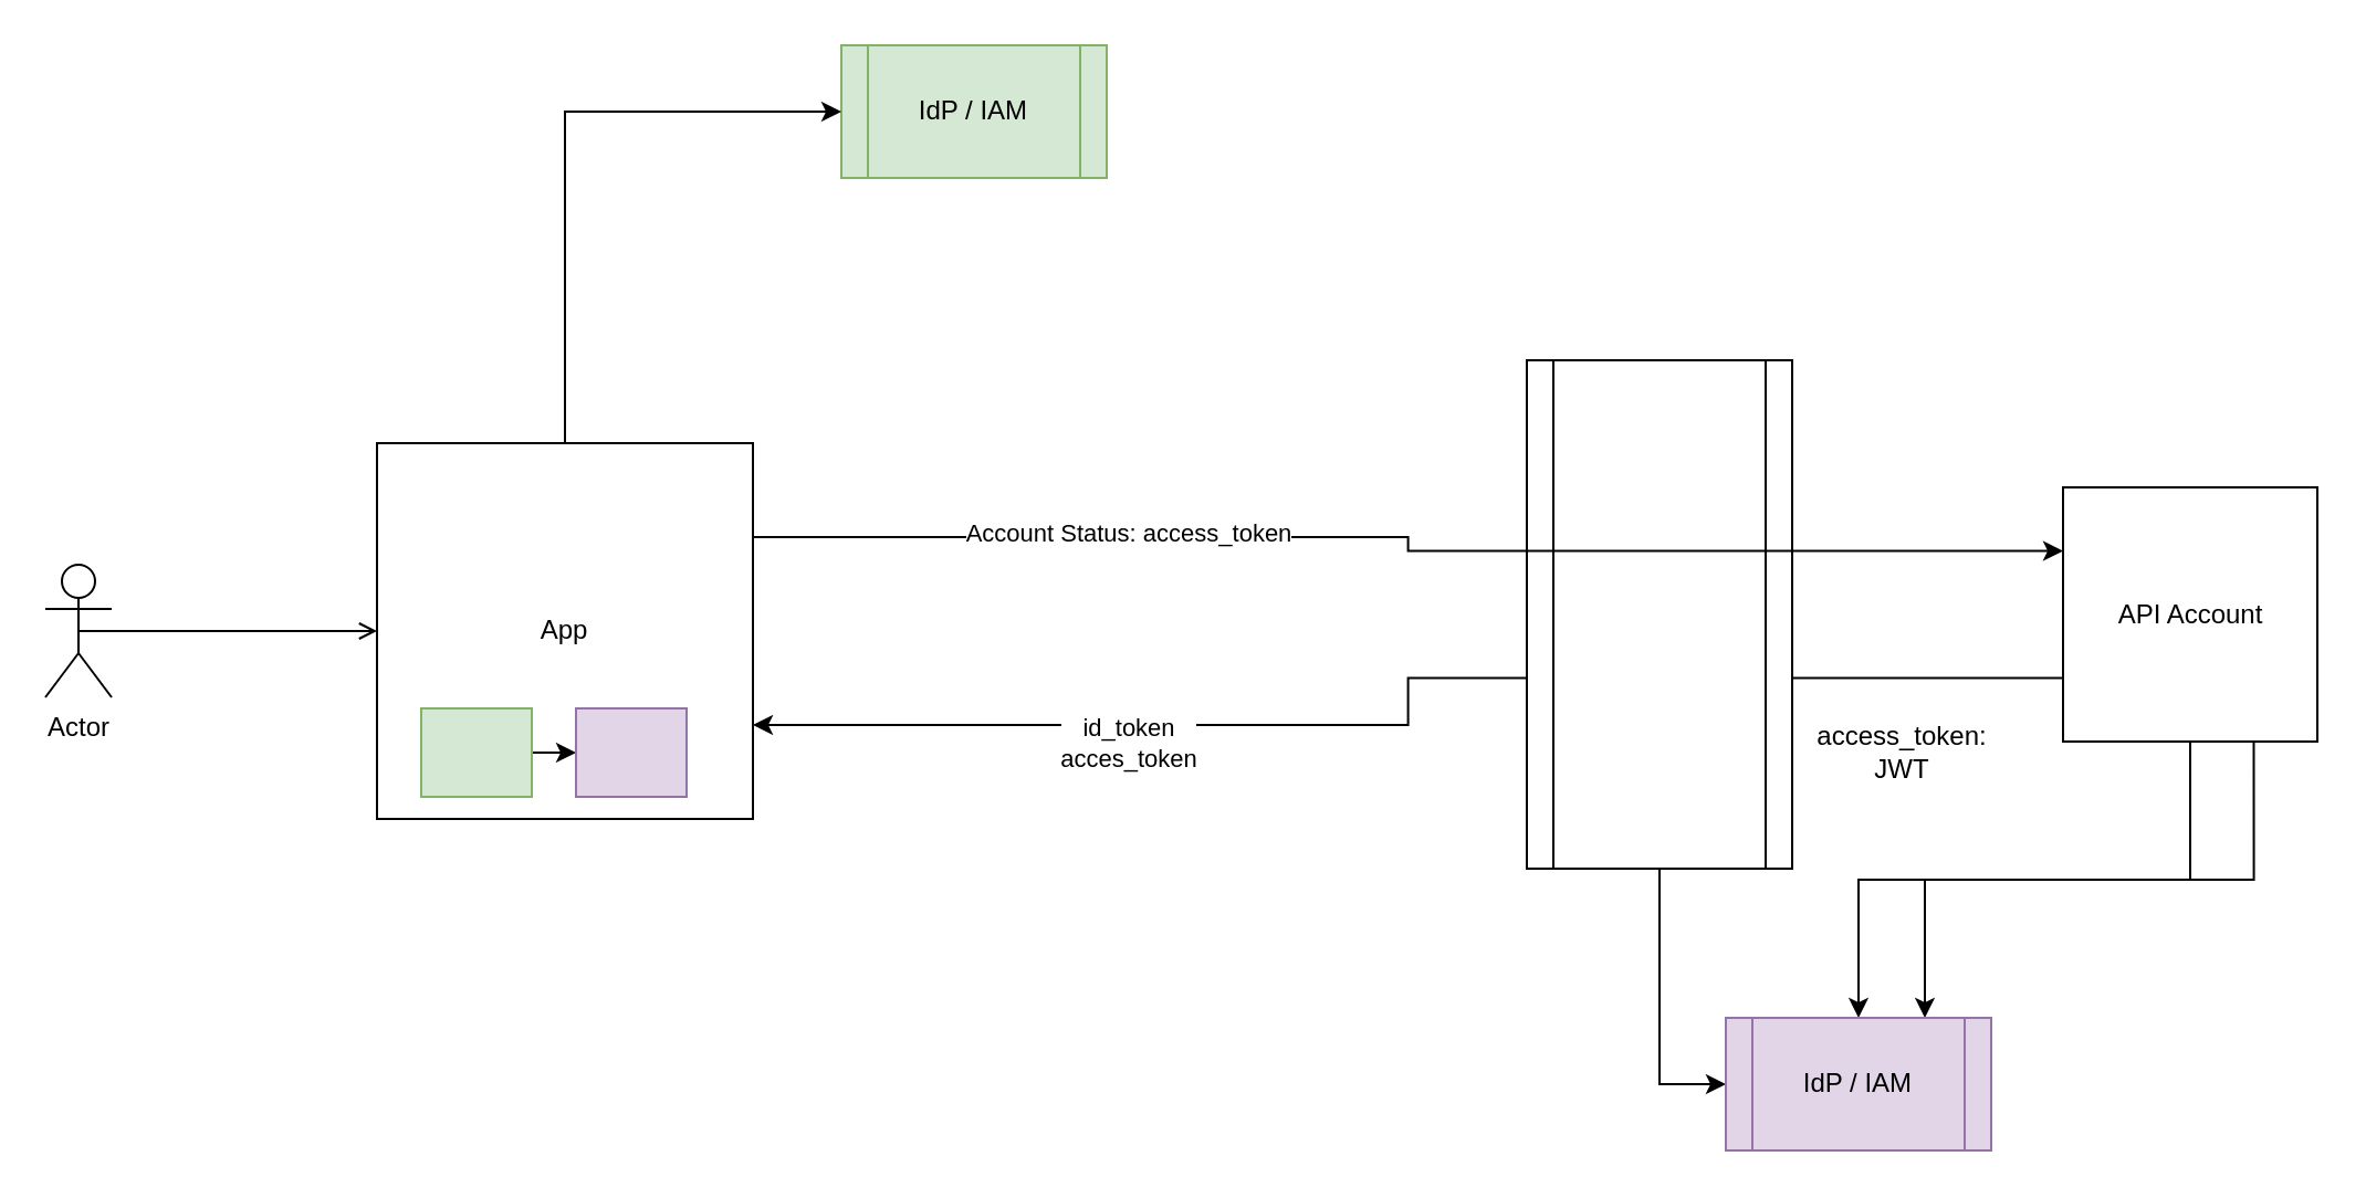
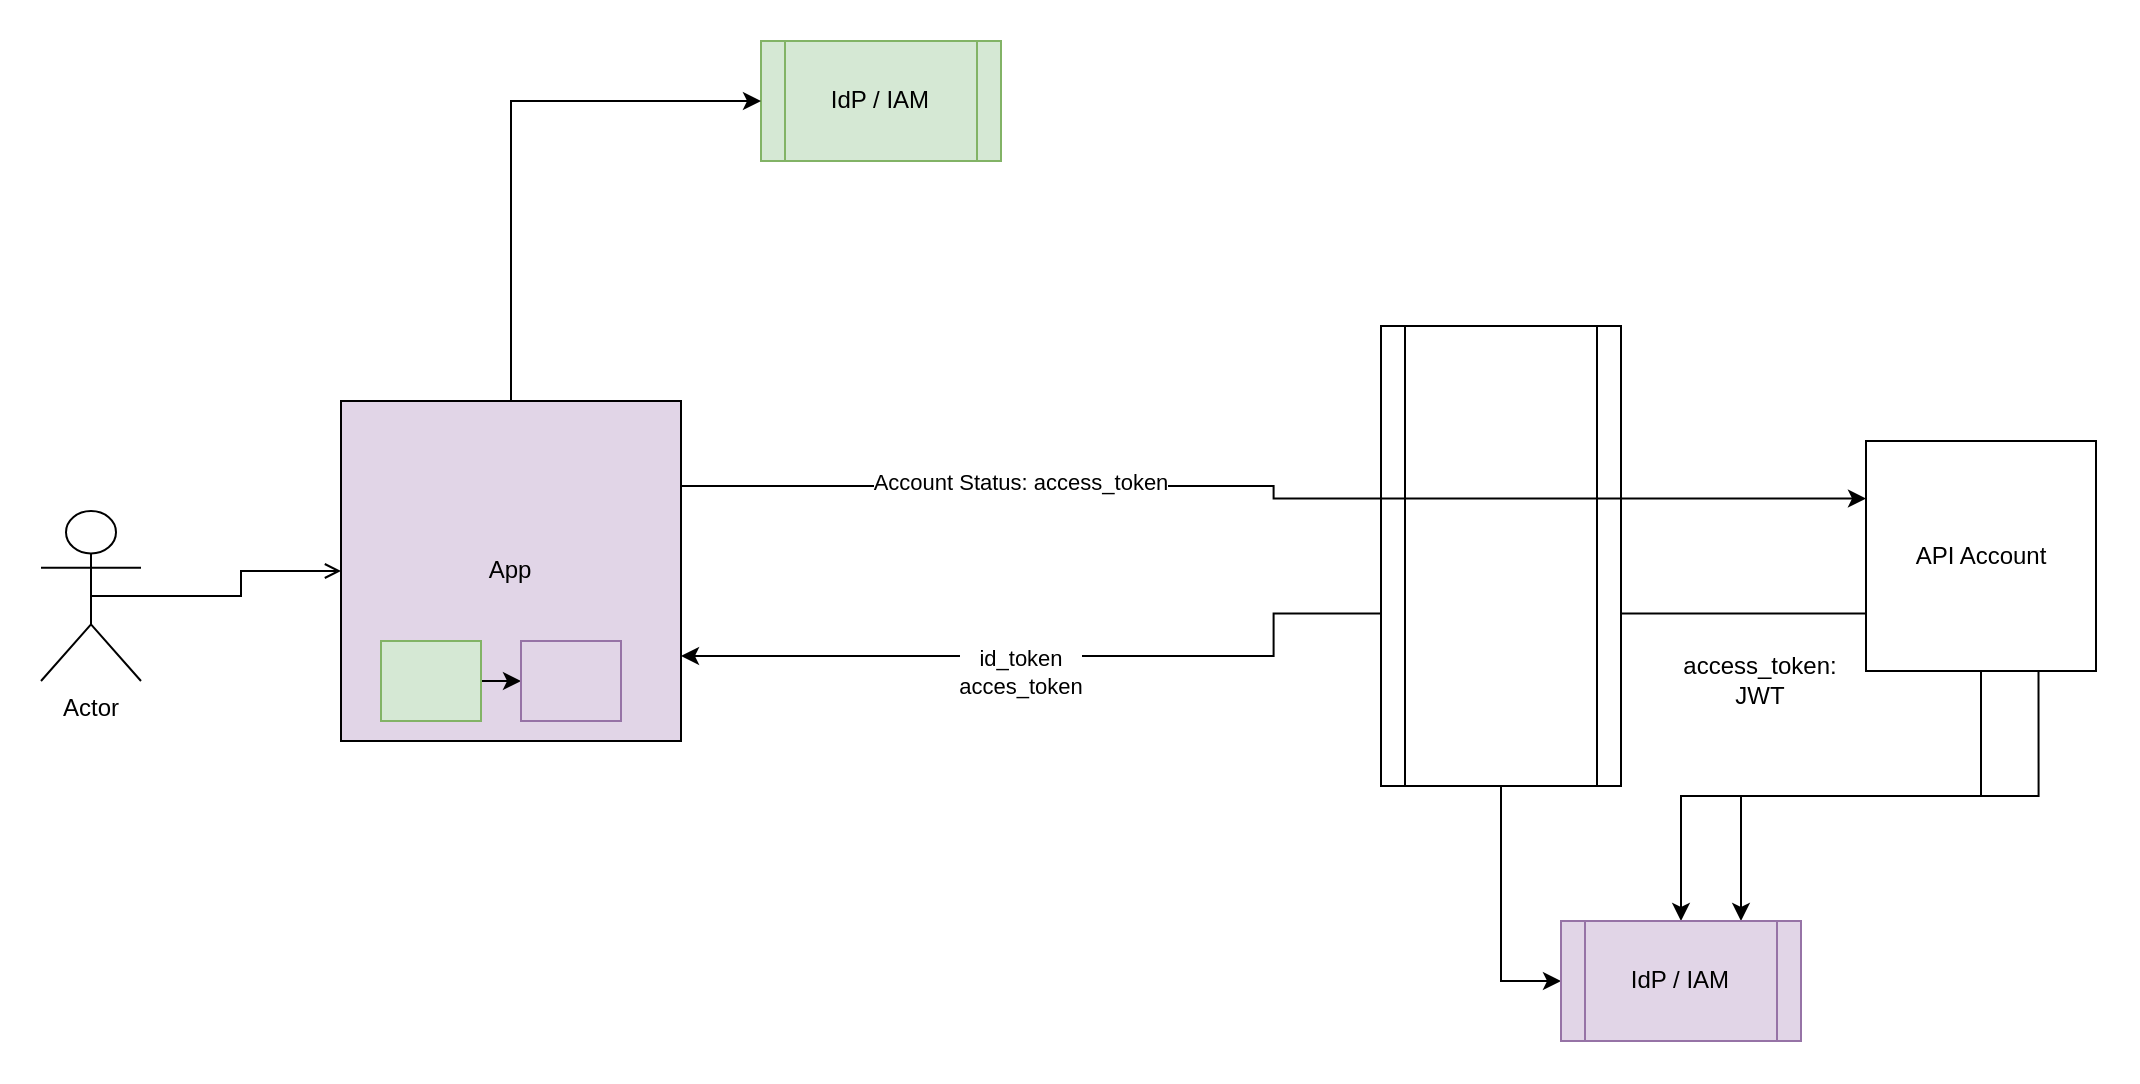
  <mxCell id="0" />
  <mxCell id="1" parent="0" />
  <mxCell id="2" style="edgeStyle=orthogonalEdgeStyle;rounded=0;orthogonalLoop=1;jettySize=auto;html=1;exitX=0.5;exitY=1;exitDx=0;exitDy=0;entryX=0.5;entryY=0;entryDx=0;entryDy=0;" edge="1" parent="1" source="6" target="16"><mxGeometry relative="1" as="geometry" /></mxCell>
  <mxCell id="3" style="edgeStyle=orthogonalEdgeStyle;rounded=0;orthogonalLoop=1;jettySize=auto;html=1;exitX=0;exitY=0.75;exitDx=0;exitDy=0;entryX=1;entryY=0.75;entryDx=0;entryDy=0;" edge="1" parent="1" source="6" target="15"><mxGeometry relative="1" as="geometry" /></mxCell>
  <mxCell id="4" value="id_token&lt;br&gt;acces_token" style="edgeLabel;html=1;align=center;verticalAlign=middle;resizable=0;points=[];" vertex="1" connectable="0" parent="3"><mxGeometry x="0.27" y="1" relative="1" as="geometry"><mxPoint x="-54" y="7" as="offset" /></mxGeometry></mxCell>
  <mxCell id="5" style="edgeStyle=orthogonalEdgeStyle;rounded=0;orthogonalLoop=1;jettySize=auto;html=1;exitX=0.75;exitY=1;exitDx=0;exitDy=0;entryX=0.75;entryY=0;entryDx=0;entryDy=0;" edge="1" parent="1" source="6" target="16"><mxGeometry relative="1" as="geometry" /></mxCell>
  <mxCell id="6" value="API Account" style="whiteSpace=wrap;html=1;aspect=fixed;" vertex="1" parent="1"><mxGeometry x="932.5" y="220" width="115" height="115" as="geometry" /></mxCell>
  <mxCell id="7" style="edgeStyle=orthogonalEdgeStyle;rounded=0;orthogonalLoop=1;jettySize=auto;html=1;exitX=0.5;exitY=1;exitDx=0;exitDy=0;entryX=0;entryY=0.5;entryDx=0;entryDy=0;" edge="1" parent="1" source="8" target="16"><mxGeometry relative="1" as="geometry" /></mxCell>
  <mxCell id="8" value="" style="shape=process;whiteSpace=wrap;html=1;backgroundOutline=1;" vertex="1" parent="1"><mxGeometry x="690" y="162.5" width="120" height="230" as="geometry" /></mxCell>
  <mxCell id="9" style="edgeStyle=orthogonalEdgeStyle;rounded=0;orthogonalLoop=1;jettySize=auto;html=1;exitX=0.5;exitY=0.5;exitDx=0;exitDy=0;exitPerimeter=0;endArrow=open;" edge="1" parent="1" source="10" target="15"><mxGeometry relative="1" as="geometry" /></mxCell>
- <mxCell id="10" value="Actor" style="shape=umlActor;verticalLabelPosition=bottom;verticalAlign=top;html=1;outlineConnect=0;" vertex="1" parent="1"><mxGeometry x="20" y="255" width="30" height="60" as="geometry" /></mxCell>
+ <mxCell id="10" value="Actor" style="shape=umlActor;verticalLabelPosition=bottom;verticalAlign=top;html=1;outlineConnect=0;" vertex="1" parent="1"><mxGeometry x="20" y="255" width="50" height="85" as="geometry" /></mxCell>
  <mxCell id="11" value="IdP / IAM" style="shape=process;whiteSpace=wrap;html=1;backgroundOutline=1;fillColor=#d5e8d4;strokeColor=#82b366;" vertex="1" parent="1"><mxGeometry x="380" y="20" width="120" height="60" as="geometry" /></mxCell>
  <mxCell id="12" style="edgeStyle=orthogonalEdgeStyle;rounded=0;orthogonalLoop=1;jettySize=auto;html=1;exitX=0.5;exitY=0;exitDx=0;exitDy=0;entryX=0;entryY=0.5;entryDx=0;entryDy=0;" edge="1" parent="1" source="15" target="11"><mxGeometry relative="1" as="geometry" /></mxCell>
  <mxCell id="13" style="edgeStyle=orthogonalEdgeStyle;rounded=0;orthogonalLoop=1;jettySize=auto;html=1;exitX=1;exitY=0.25;exitDx=0;exitDy=0;entryX=0;entryY=0.25;entryDx=0;entryDy=0;" edge="1" parent="1" source="15" target="6"><mxGeometry relative="1" as="geometry" /></mxCell>
  <mxCell id="14" value="Account Status: access_token" style="edgeLabel;html=1;align=center;verticalAlign=middle;resizable=0;points=[];" vertex="1" connectable="0" parent="13"><mxGeometry x="-0.374" y="-1" relative="1" as="geometry"><mxPoint x="-18" y="-3" as="offset" /></mxGeometry></mxCell>
- <mxCell id="15" value="App" style="whiteSpace=wrap;html=1;aspect=fixed;" vertex="1" parent="1"><mxGeometry x="170" y="200" width="170" height="170" as="geometry" /></mxCell>
+ <mxCell id="15" value="App" style="whiteSpace=wrap;html=1;aspect=fixed;fillColor=#e1d5e7;" vertex="1" parent="1"><mxGeometry x="170" y="200" width="170" height="170" as="geometry" /></mxCell>
  <mxCell id="16" value="IdP / IAM" style="shape=process;whiteSpace=wrap;html=1;backgroundOutline=1;fillColor=#e1d5e7;strokeColor=#9673a6;" vertex="1" parent="1"><mxGeometry x="780" y="460" width="120" height="60" as="geometry" /></mxCell>
  <mxCell id="17" style="edgeStyle=orthogonalEdgeStyle;rounded=0;orthogonalLoop=1;jettySize=auto;html=1;exitX=1;exitY=0.5;exitDx=0;exitDy=0;entryX=0;entryY=0.5;entryDx=0;entryDy=0;" edge="1" parent="1" source="18" target="19"><mxGeometry relative="1" as="geometry" /></mxCell>
  <mxCell id="18" value="" style="rounded=0;whiteSpace=wrap;html=1;fillColor=#d5e8d4;strokeColor=#82b366;" vertex="1" parent="1"><mxGeometry x="190" y="320" width="50" height="40" as="geometry" /></mxCell>
  <mxCell id="19" value="" style="rounded=0;whiteSpace=wrap;html=1;fillColor=#e1d5e7;strokeColor=#9673a6;" vertex="1" parent="1"><mxGeometry x="260" y="320" width="50" height="40" as="geometry" /></mxCell>
- <mxCell id="20" value="access_token: JWT" style="text;html=1;strokeColor=none;fillColor=none;align=center;verticalAlign=middle;whiteSpace=wrap;rounded=0;" vertex="1" parent="1"><mxGeometry x="830" y="325" width="60" height="30" as="geometry" /></mxCell>
+ <mxCell id="20" value="access_token: JWT" style="text;html=1;strokeColor=none;fillColor=none;align=center;verticalAlign=middle;whiteSpace=wrap;rounded=0;" vertex="1" parent="1"><mxGeometry x="850" y="325" width="60" height="30" as="geometry" /></mxCell>
